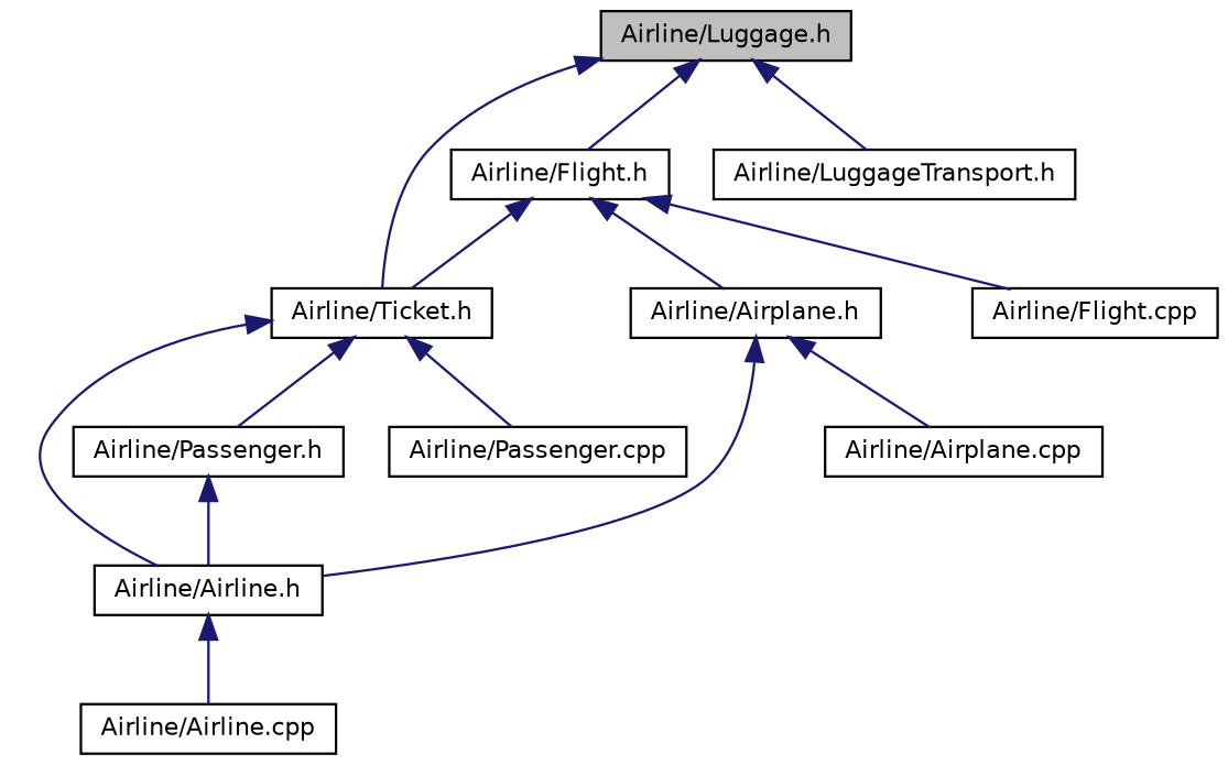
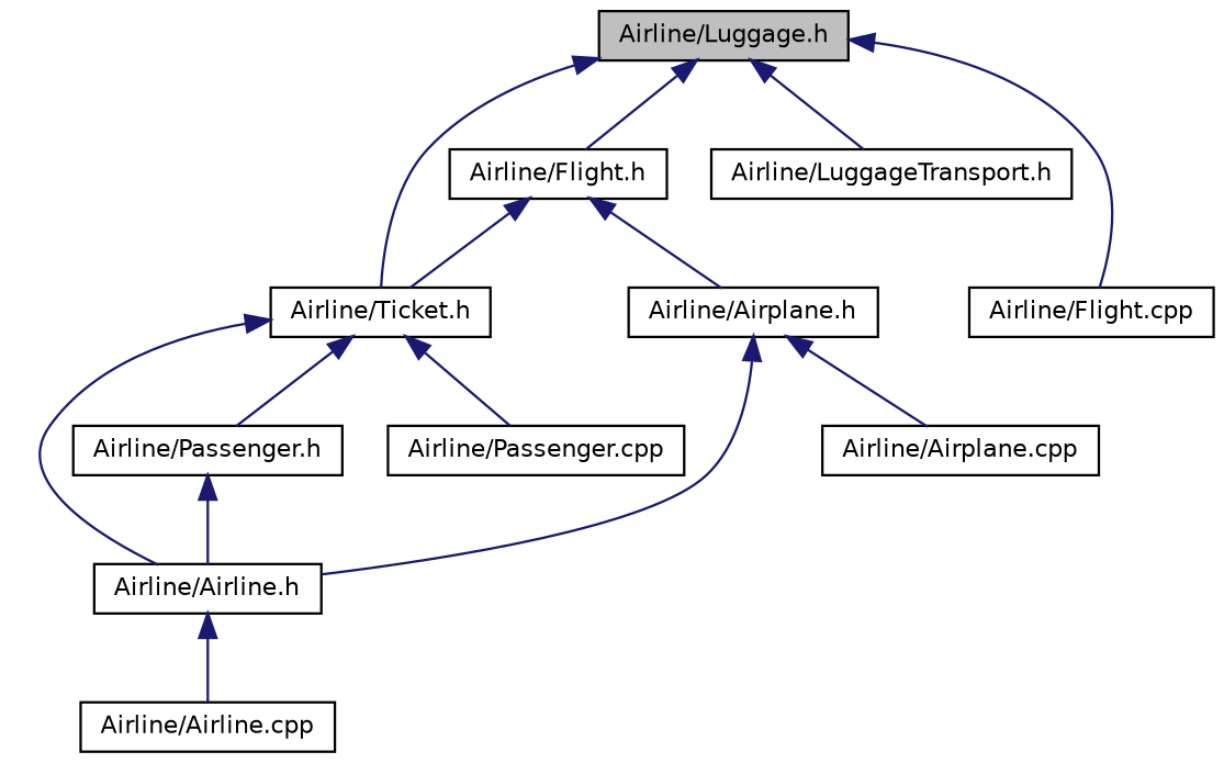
  digraph {
    node [color=black fontname=Helvetica fontsize=10 shape=record]
    edge [color=midnightblue dir=back fontname=Helvetica fontsize=10 labelfontname=Helvetica labelfontsize=10 style=solid]
    n1 [fillcolor=grey75 fontcolor=black height=0.2 label="Airline/Luggage.h" style=filled width=0.4]
    n2 [height=0.2 label="Airline/Flight.h" width=0.4]
    n3 [height=0.2 label="Airline/Ticket.h" width=0.4]
    n4 [height=0.2 label="Airline/LuggageTransport.h" width=0.4]
    n5 [height=0.2 label="Airline/Airplane.h" width=0.4]
    n6 [height=0.2 label="Airline/Flight.cpp" width=0.4]
    n7 [height=0.2 label="Airline/Airline.h" width=0.4]
    n8 [height=0.2 label="Airline/Passenger.h" width=0.4]
    n9 [height=0.2 label="Airline/Passenger.cpp" width=0.4]
    n10 [height=0.2 label="Airline/Airplane.cpp" width=0.4]
    n11 [height=0.2 label="Airline/Airline.cpp" width=0.4]
    n1 -> n2
    n1 -> n3
    n1 -> n4
    n2 -> n3
    n2 -> n5
-   n2 -> n6
+   n1 -> n6
    n3 -> n7
    n3 -> n8
    n3 -> n9
    n5 -> n7
    n5 -> n10
    n7 -> n11
    n8 -> n7
  }
